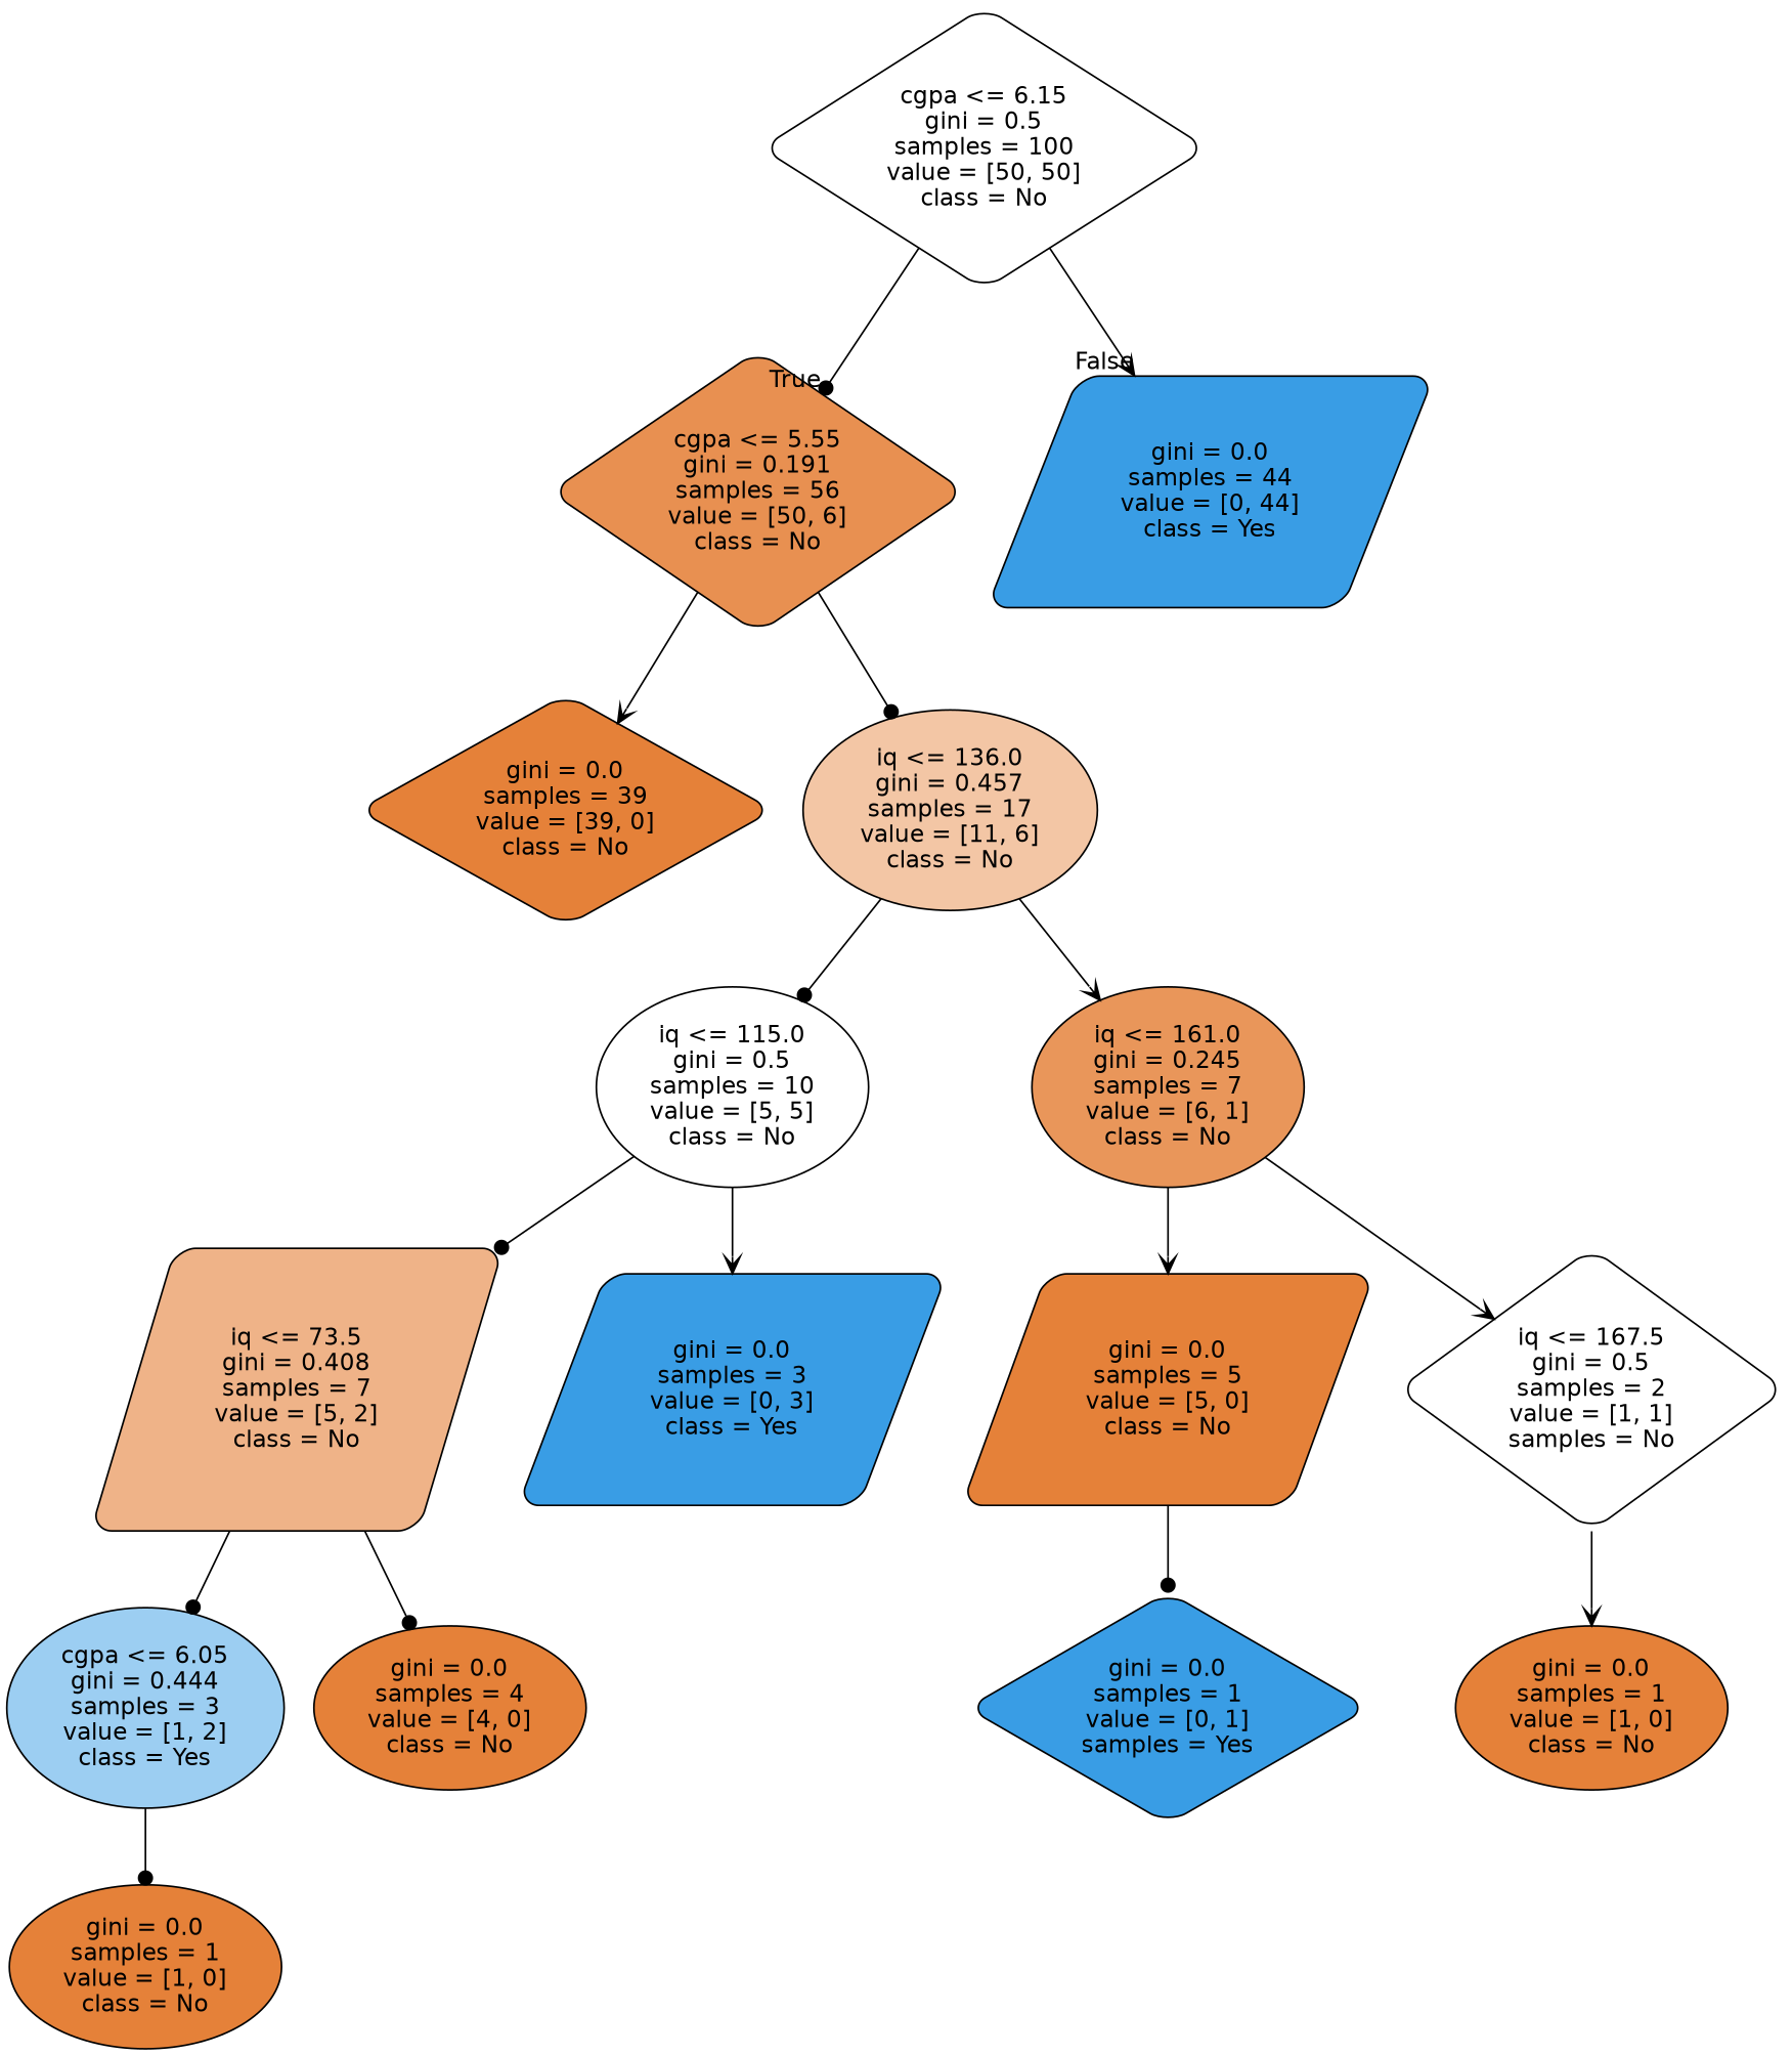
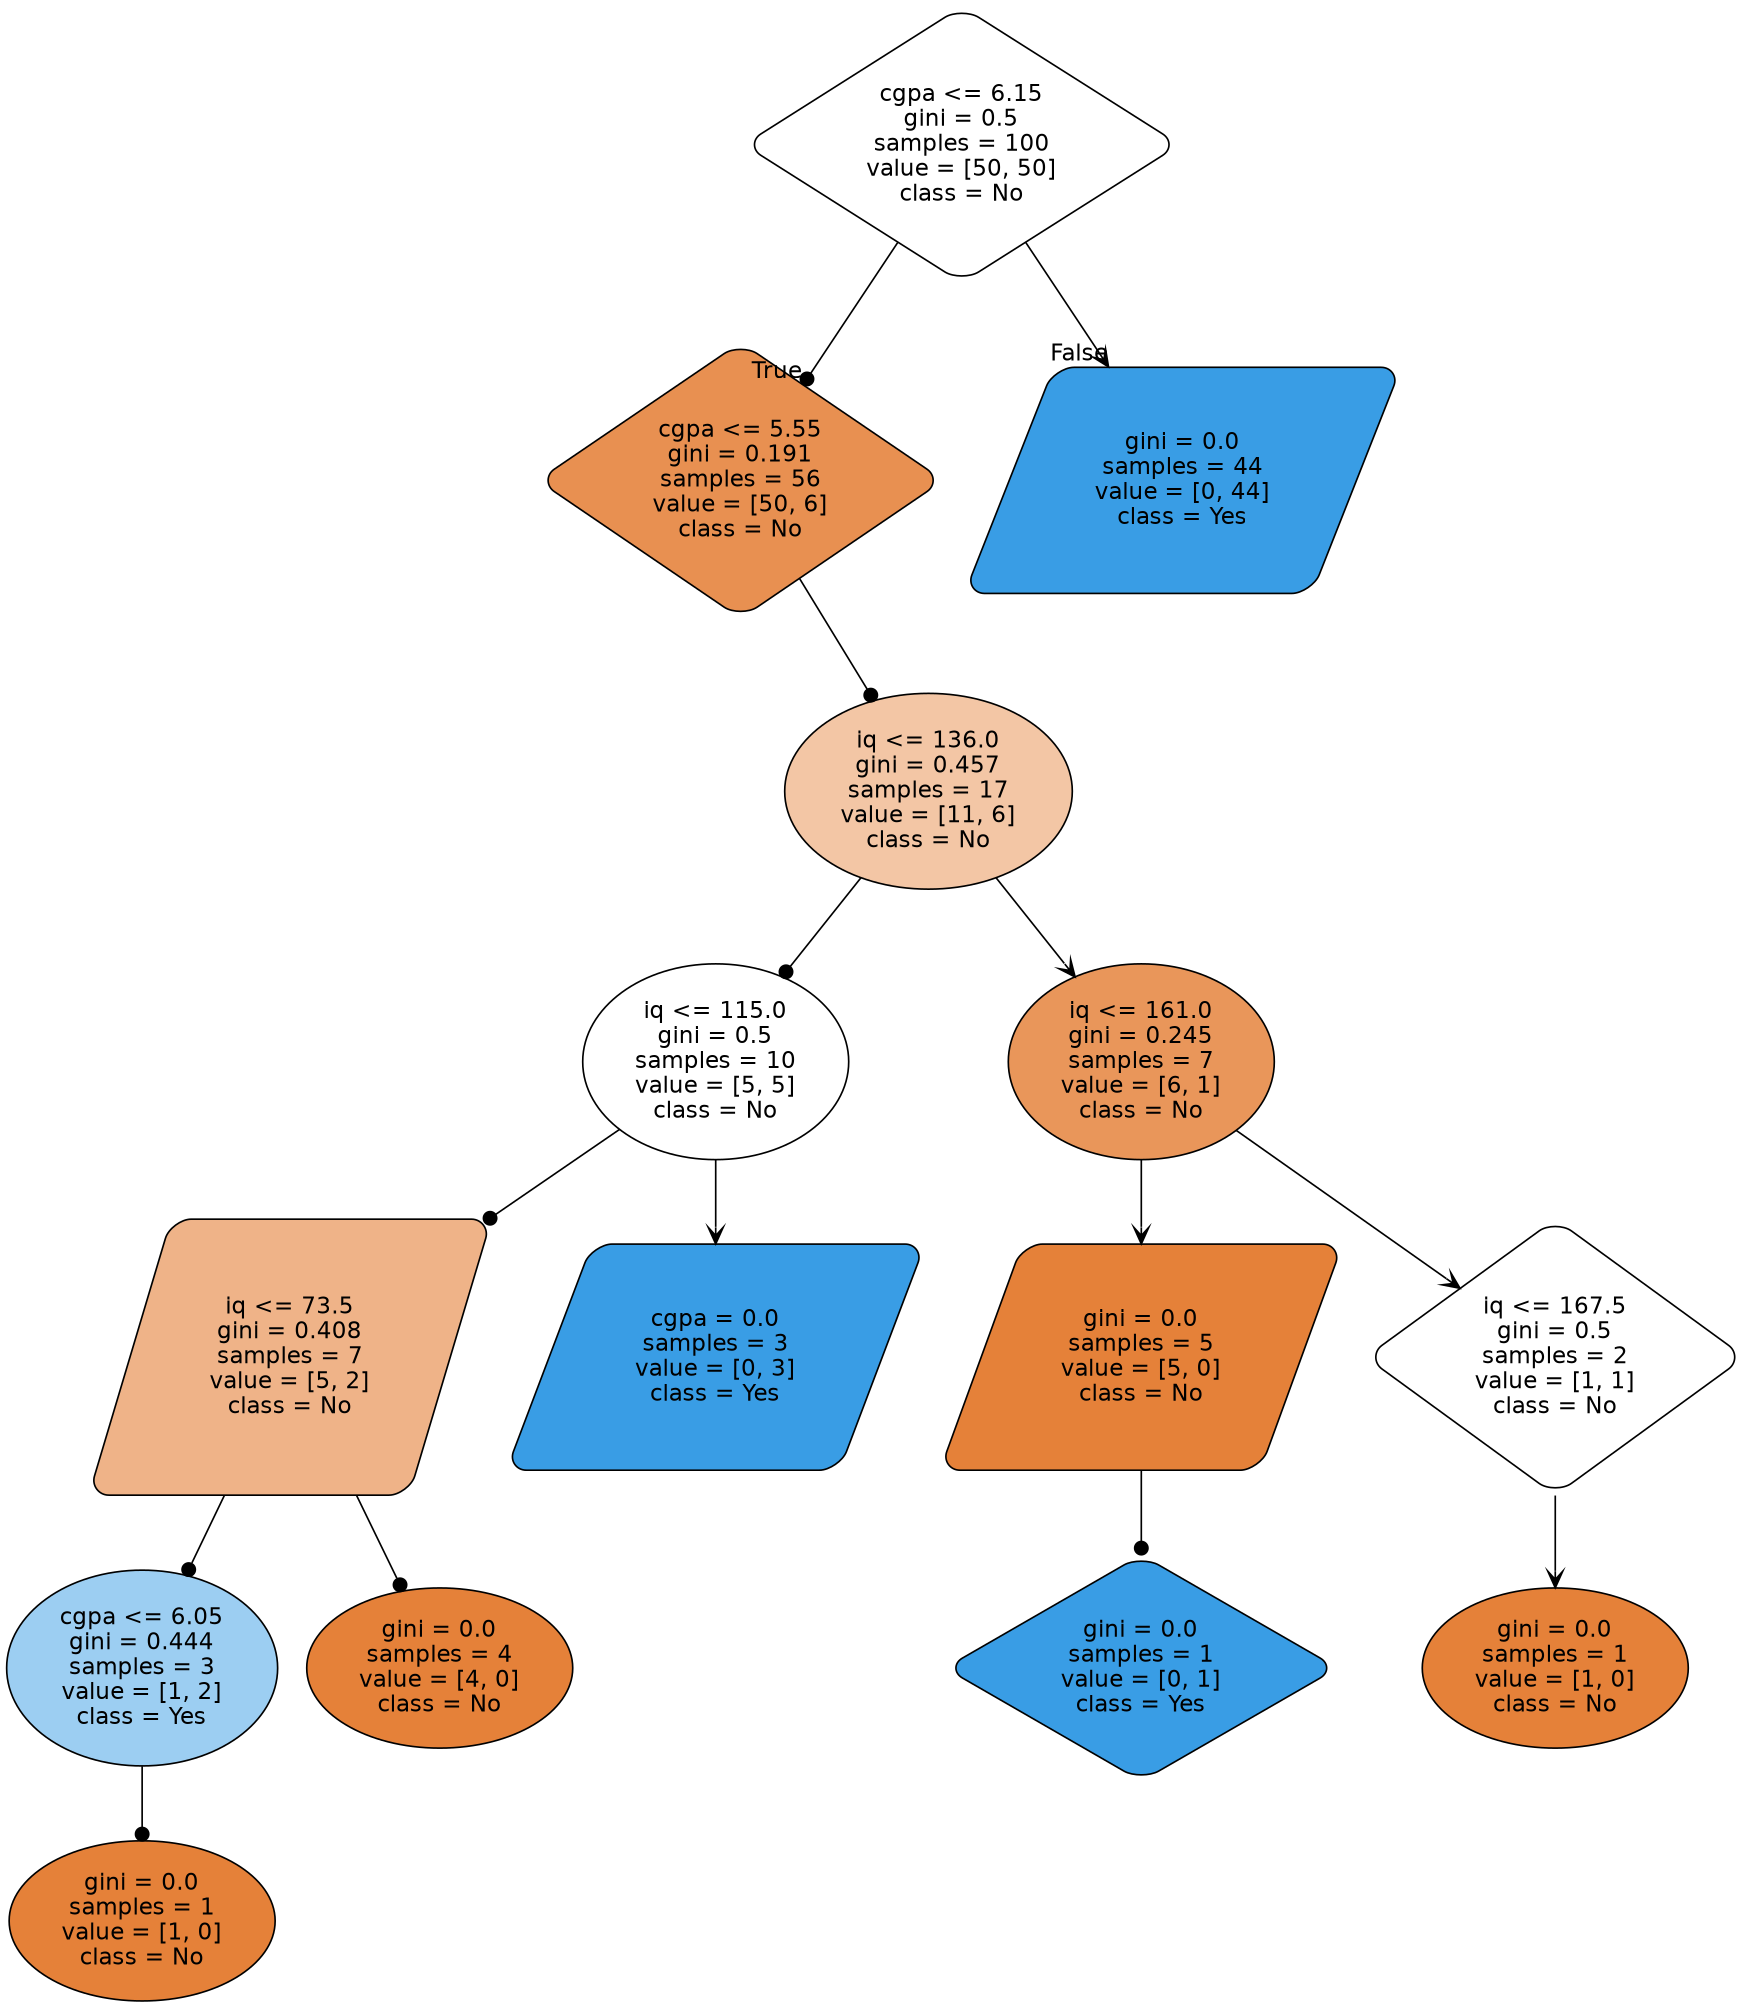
  digraph {
    node [color=black fillcolor="#e58139" fontname=helvetica shape=ellipse style="filled, rounded"]
    edge [arrowhead=dot fontname=helvetica]
    n1 [fillcolor="#ffffff" label="cgpa <= 6.15\ngini = 0.5\nsamples = 100\nvalue = [50, 50]\nclass = No" shape=diamond]
    n2 [fillcolor="#e89051" label="cgpa <= 5.55\ngini = 0.191\nsamples = 56\nvalue = [50, 6]\nclass = No" shape=diamond]
    n3 [fillcolor="#399de5" label="gini = 0.0\nsamples = 44\nvalue = [0, 44]\nclass = Yes" shape=parallelogram]
-   n4 [label="gini = 0.0\nsamples = 39\nvalue = [39, 0]\nclass = No" shape=diamond]
    n5 [fillcolor="#f3c6a5" label="iq <= 136.0\ngini = 0.457\nsamples = 17\nvalue = [11, 6]\nclass = No"]
    n6 [fillcolor="#ffffff" label="iq <= 115.0\ngini = 0.5\nsamples = 10\nvalue = [5, 5]\nclass = No"]
    n7 [fillcolor="#e9965a" label="iq <= 161.0\ngini = 0.245\nsamples = 7\nvalue = [6, 1]\nclass = No"]
    n8 [fillcolor="#efb388" label="iq <= 73.5\ngini = 0.408\nsamples = 7\nvalue = [5, 2]\nclass = No" shape=parallelogram]
-   n9 [fillcolor="#399de5" label="gini = 0.0\nsamples = 3\nvalue = [0, 3]\nclass = Yes" shape=parallelogram]
+   n9 [fillcolor="#399de5" label="cgpa = 0.0\nsamples = 3\nvalue = [0, 3]\nclass = Yes" shape=parallelogram]
    n10 [label="gini = 0.0\nsamples = 5\nvalue = [5, 0]\nclass = No" shape=parallelogram]
-   n11 [fillcolor="#ffffff" label="iq <= 167.5\ngini = 0.5\nsamples = 2\nvalue = [1, 1]\nsamples = No" shape=diamond]
+   n11 [fillcolor="#ffffff" label="iq <= 167.5\ngini = 0.5\nsamples = 2\nvalue = [1, 1]\nclass = No" shape=diamond]
    n12 [fillcolor="#9ccef2" label="cgpa <= 6.05\ngini = 0.444\nsamples = 3\nvalue = [1, 2]\nclass = Yes"]
    n13 [label="gini = 0.0\nsamples = 4\nvalue = [4, 0]\nclass = No"]
    n14 [label="gini = 0.0\nsamples = 1\nvalue = [1, 0]\nclass = No"]
-   n15 [fillcolor="#399de5" label="gini = 0.0\nsamples = 1\nvalue = [0, 1]\nsamples = Yes" shape=diamond]
+   n15 [fillcolor="#399de5" label="gini = 0.0\nsamples = 1\nvalue = [0, 1]\nclass = Yes" shape=diamond]
    n16 [label="gini = 0.0\nsamples = 1\nvalue = [1, 0]\nclass = No"]
    n1 -> n2 [headlabel=True labelangle=45 labeldistance=2.5]
    n1 -> n3 [arrowhead=vee headlabel=False labelangle=-45 labeldistance=2.5]
-   n2 -> n4 [arrowhead=vee]
    n2 -> n5
    n5 -> n6
    n5 -> n7 [arrowhead=vee]
    n6 -> n8
    n6 -> n9 [arrowhead=vee]
    n7 -> n10 [arrowhead=vee]
    n7 -> n11 [arrowhead=vee]
    n8 -> n12
    n8 -> n13
    n10 -> n15
    n11 -> n16 [arrowhead=vee]
    n12 -> n14
  }
